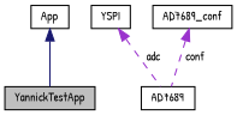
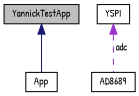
  digraph {
    fontname="Patrick Hand"
    node [color=black fillcolor=white fontname="Patrick Hand" fontsize=10 shape=record style=filled]
    edge [color=darkorchid3 dir=back fontname="Patrick Hand" fontsize=10 labelfontname=Helvetica labelfontsize=10 style=dashed]
    n1 [fillcolor=grey75 fontcolor=black height=0.2 label=YannickTestApp width=0.4]
    n2 [height=0.2 label=App width=0.4]
-   n3 [height=0.2 label=AD7689 width=0.4]
+   n3 [height=0.2 label=AD8689 width=0.4]
    n4 [height=0.2 label=YSPI width=0.4]
-   n5 [height=0.2 label=AD7689_conf width=0.4]
-   n2 -> n1 [color=midnightblue style=solid]
+   n1 -> n2 [color=midnightblue style=solid]
    n4 -> n3 [label=" adc"]
-   n5 -> n3 [label=" conf"]
  }
